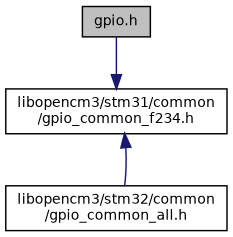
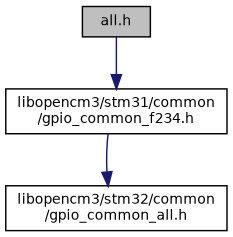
  digraph {
    node [color=black fillcolor=white fontname=Helvetica fontsize=10 shape=record style=filled]
    edge [color=midnightblue fontname=Helvetica fontsize=10 labelfontname=Helvetica labelfontsize=10 style=solid]
-   n1 [fillcolor=grey75 fontcolor=black height=0.2 label="gpio.h" width=0.4]
+   n1 [fillcolor=grey75 fontcolor=black height=0.2 label="all.h" width=0.4]
    n2 [height=0.2 label="libopencm3/stm31/common\l/gpio_common_f234.h" width=0.4]
    n3 [height=0.2 label="libopencm3/stm32/common\l/gpio_common_all.h" width=0.4]
    n1 -> n2
-   n3 -> n2
+   n2 -> n3
  }
